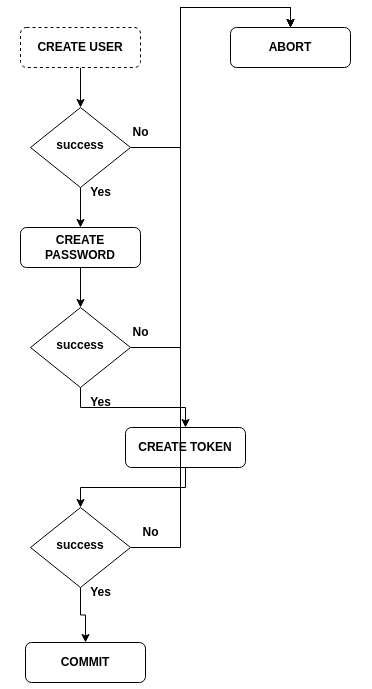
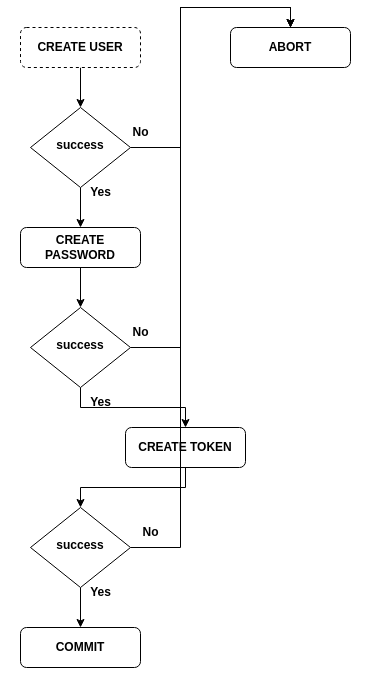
  <mxCell id="0" />
  <mxCell id="1" parent="0" />
  <mxCell id="2" style="edgeStyle=orthogonalEdgeStyle;rounded=0;orthogonalLoop=1;jettySize=auto;html=1;fontStyle=1" edge="1" parent="1" source="3" target="6"><mxGeometry relative="1" as="geometry" /></mxCell>
  <mxCell id="3" value="CREATE USER" style="rounded=1;whiteSpace=wrap;html=1;fontSize=12;glass=0;strokeWidth=1;shadow=0;fontStyle=1;dashed=1;" vertex="1" parent="1"><mxGeometry x="20" y="20" width="120" height="40" as="geometry" /></mxCell>
  <mxCell id="4" style="edgeStyle=orthogonalEdgeStyle;rounded=0;orthogonalLoop=1;jettySize=auto;html=1;" edge="1" parent="1" source="6" target="10"><mxGeometry relative="1" as="geometry" /></mxCell>
  <mxCell id="5" style="edgeStyle=orthogonalEdgeStyle;rounded=0;orthogonalLoop=1;jettySize=auto;html=1;entryX=0.5;entryY=0;entryDx=0;entryDy=0;" edge="1" parent="1" source="6" target="16"><mxGeometry relative="1" as="geometry" /></mxCell>
  <mxCell id="6" value="success" style="rhombus;whiteSpace=wrap;html=1;shadow=0;fontFamily=Helvetica;fontSize=12;align=center;strokeWidth=1;spacing=6;spacingTop=-4;fontStyle=1" vertex="1" parent="1"><mxGeometry x="30" y="100" width="100" height="80" as="geometry" /></mxCell>
  <mxCell id="7" value="No" style="text;html=1;align=center;verticalAlign=middle;resizable=0;points=[];autosize=1;strokeColor=none;fillColor=none;fontStyle=1" vertex="1" parent="1"><mxGeometry x="120" y="110" width="40" height="30" as="geometry" /></mxCell>
  <mxCell id="8" value="Yes" style="text;html=1;align=center;verticalAlign=middle;resizable=0;points=[];autosize=1;strokeColor=none;fillColor=none;fontStyle=1" vertex="1" parent="1"><mxGeometry x="80" y="170" width="40" height="30" as="geometry" /></mxCell>
  <mxCell id="9" style="edgeStyle=orthogonalEdgeStyle;rounded=0;orthogonalLoop=1;jettySize=auto;html=1;" edge="1" parent="1" source="10" target="15"><mxGeometry relative="1" as="geometry" /></mxCell>
  <mxCell id="10" value="CREATE PASSWORD" style="rounded=1;whiteSpace=wrap;html=1;fontSize=12;glass=0;strokeWidth=1;shadow=0;fontStyle=1" vertex="1" parent="1"><mxGeometry x="20" y="220" width="120" height="40" as="geometry" /></mxCell>
  <mxCell id="11" style="edgeStyle=orthogonalEdgeStyle;rounded=0;orthogonalLoop=1;jettySize=auto;html=1;" edge="1" parent="1" source="12" target="19"><mxGeometry relative="1" as="geometry" /></mxCell>
  <mxCell id="12" value="CREATE TOKEN" style="rounded=1;whiteSpace=wrap;html=1;fontSize=12;glass=0;strokeWidth=1;shadow=0;fontStyle=1" vertex="1" parent="1"><mxGeometry x="125" y="420" width="120" height="40" as="geometry" /></mxCell>
  <mxCell id="13" style="edgeStyle=orthogonalEdgeStyle;rounded=0;orthogonalLoop=1;jettySize=auto;html=1;" edge="1" parent="1" source="15" target="12"><mxGeometry relative="1" as="geometry" /></mxCell>
  <mxCell id="14" style="edgeStyle=orthogonalEdgeStyle;rounded=0;orthogonalLoop=1;jettySize=auto;html=1;entryX=0.5;entryY=0;entryDx=0;entryDy=0;" edge="1" parent="1" source="15" target="16"><mxGeometry relative="1" as="geometry" /></mxCell>
  <mxCell id="15" value="success" style="rhombus;whiteSpace=wrap;html=1;shadow=0;fontFamily=Helvetica;fontSize=12;align=center;strokeWidth=1;spacing=6;spacingTop=-4;fontStyle=1" vertex="1" parent="1"><mxGeometry x="30" y="300" width="100" height="80" as="geometry" /></mxCell>
  <mxCell id="16" value="ABORT" style="rounded=1;whiteSpace=wrap;html=1;fontSize=12;glass=0;strokeWidth=1;shadow=0;fontStyle=1" vertex="1" parent="1"><mxGeometry x="230" y="20" width="120" height="40" as="geometry" /></mxCell>
  <mxCell id="17" style="edgeStyle=orthogonalEdgeStyle;rounded=0;orthogonalLoop=1;jettySize=auto;html=1;entryX=0.5;entryY=0;entryDx=0;entryDy=0;" edge="1" parent="1" source="19" target="16"><mxGeometry relative="1" as="geometry" /></mxCell>
  <mxCell id="18" style="edgeStyle=orthogonalEdgeStyle;rounded=0;orthogonalLoop=1;jettySize=auto;html=1;entryX=0.5;entryY=0;entryDx=0;entryDy=0;" edge="1" parent="1" source="19" target="23"><mxGeometry relative="1" as="geometry" /></mxCell>
  <mxCell id="19" value="success" style="rhombus;whiteSpace=wrap;html=1;shadow=0;fontFamily=Helvetica;fontSize=12;align=center;strokeWidth=1;spacing=6;spacingTop=-4;fontStyle=1" vertex="1" parent="1"><mxGeometry x="30" y="500" width="100" height="80" as="geometry" /></mxCell>
  <mxCell id="20" value="Yes" style="text;html=1;align=center;verticalAlign=middle;resizable=0;points=[];autosize=1;strokeColor=none;fillColor=none;fontStyle=1" vertex="1" parent="1"><mxGeometry x="80" y="380" width="40" height="30" as="geometry" /></mxCell>
  <mxCell id="21" value="No" style="text;html=1;align=center;verticalAlign=middle;resizable=0;points=[];autosize=1;strokeColor=none;fillColor=none;fontStyle=1" vertex="1" parent="1"><mxGeometry x="120" y="310" width="40" height="30" as="geometry" /></mxCell>
  <mxCell id="22" value="No" style="text;html=1;align=center;verticalAlign=middle;resizable=0;points=[];autosize=1;strokeColor=none;fillColor=none;fontStyle=1" vertex="1" parent="1"><mxGeometry x="130" y="510" width="40" height="30" as="geometry" /></mxCell>
- <mxCell id="23" value="COMMIT" style="rounded=1;whiteSpace=wrap;html=1;fontSize=12;glass=0;strokeWidth=1;shadow=0;fontStyle=1" vertex="1" parent="1"><mxGeometry x="25" y="635" width="120" height="40" as="geometry" /></mxCell>
+ <mxCell id="23" value="COMMIT" style="rounded=1;whiteSpace=wrap;html=1;fontSize=12;glass=0;strokeWidth=1;shadow=0;fontStyle=1" vertex="1" parent="1"><mxGeometry x="20" y="620" width="120" height="40" as="geometry" /></mxCell>
  <mxCell id="24" value="Yes" style="text;html=1;align=center;verticalAlign=middle;resizable=0;points=[];autosize=1;strokeColor=none;fillColor=none;fontStyle=1" vertex="1" parent="1"><mxGeometry x="80" y="570" width="40" height="30" as="geometry" /></mxCell>
